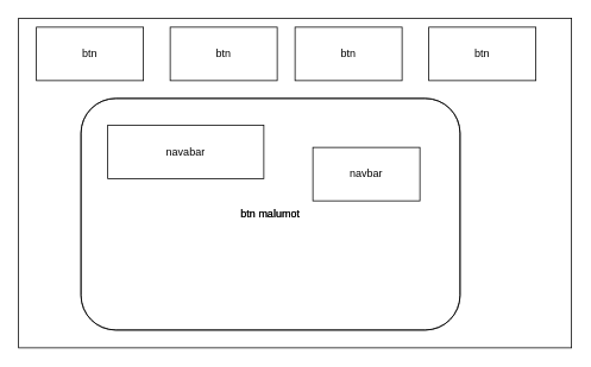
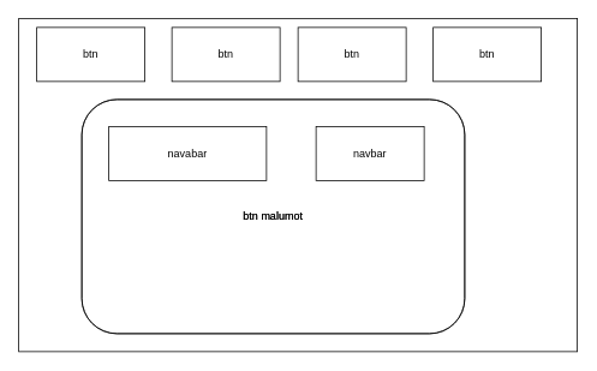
  <mxCell id="0" />
  <mxCell id="1" parent="0" />
  <mxCell id="2" value="" style="rounded=0;whiteSpace=wrap;html=1;strokeColor=default;fillColor=none;" vertex="1" parent="1"><mxGeometry x="20" y="20" width="620" height="370" as="geometry" /></mxCell>
  <mxCell id="3" value="btn" style="rounded=0;whiteSpace=wrap;html=1;strokeColor=default;fillColor=none;" vertex="1" parent="1"><mxGeometry x="40" y="30" width="120" height="60" as="geometry" /></mxCell>
  <mxCell id="4" value="btn" style="rounded=0;whiteSpace=wrap;html=1;strokeColor=default;fillColor=none;" vertex="1" parent="1"><mxGeometry x="190" y="30" width="120" height="60" as="geometry" /></mxCell>
  <mxCell id="5" value="btn" style="rounded=0;whiteSpace=wrap;html=1;strokeColor=default;fillColor=none;" vertex="1" parent="1"><mxGeometry x="330" y="30" width="120" height="60" as="geometry" /></mxCell>
  <mxCell id="6" value="btn" style="rounded=0;whiteSpace=wrap;html=1;strokeColor=default;fillColor=none;" vertex="1" parent="1"><mxGeometry x="480" y="30" width="120" height="60" as="geometry" /></mxCell>
  <mxCell id="7" value="btn malumot" style="rounded=1;whiteSpace=wrap;html=1;strokeColor=default;fillColor=none;" vertex="1" parent="1"><mxGeometry x="90" y="110" width="425" height="260" as="geometry" /></mxCell>
  <mxCell id="8" value="navabar" style="rounded=0;whiteSpace=wrap;html=1;strokeColor=default;fillColor=none;" vertex="1" parent="1"><mxGeometry x="120" y="140" width="175" height="60" as="geometry" /></mxCell>
- <mxCell id="9" value="navbar" style="rounded=0;whiteSpace=wrap;html=1;strokeColor=default;fillColor=none;" vertex="1" parent="1"><mxGeometry x="350" y="165" width="120" height="60" as="geometry" /></mxCell>
+ <mxCell id="9" value="navbar" style="rounded=0;whiteSpace=wrap;html=1;strokeColor=default;fillColor=none;" vertex="1" parent="1"><mxGeometry x="350" y="140" width="120" height="60" as="geometry" /></mxCell>
  <mxCell id="10" value="btn malumot" style="rounded=1;whiteSpace=wrap;html=1;strokeColor=default;fillColor=none;" vertex="1" parent="1"><mxGeometry x="90" y="110" width="425" height="260" as="geometry" /></mxCell>
